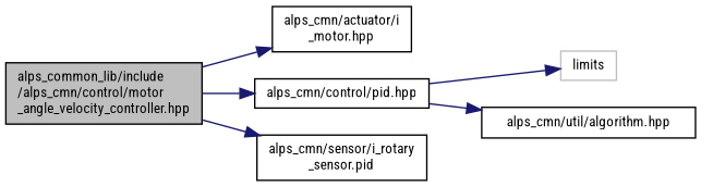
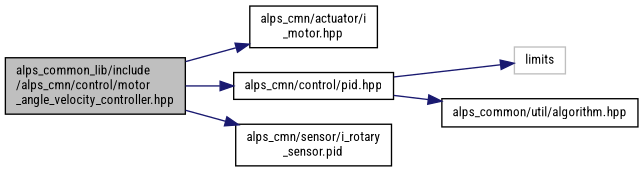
  digraph {
    fontname="Roboto Condensed"
    rankdir=LR
    node [color=black fillcolor=white fontname="Roboto Condensed" fontsize=10 shape=record style=filled]
    edge [color=midnightblue fontname="Roboto Condensed" fontsize=10 labelfontname=Helvetica labelfontsize=10 style=solid]
    n1 [fillcolor=grey75 fontcolor=black height=0.2 label="alps_common_lib/include\l/alps_cmn/control/motor\l_angle_velocity_controller.hpp" width=0.4]
    n2 [height=0.2 label="alps_cmn/actuator/i\l_motor.hpp" width=0.4]
    n3 [height=0.2 label="alps_cmn/control/pid.hpp" width=0.4]
    n4 [height=0.2 label="alps_cmn/sensor/i_rotary\l_sensor.pid" width=0.4]
    n5 [color=grey75 height=0.2 label=limits width=0.4]
-   n6 [height=0.2 label="alps_cmn/util/algorithm.hpp" width=0.4]
+   n6 [height=0.2 label="alps_common/util/algorithm.hpp" width=0.4]
    n1 -> n2
    n1 -> n3
    n1 -> n4
    n3 -> n5
    n3 -> n6
  }
